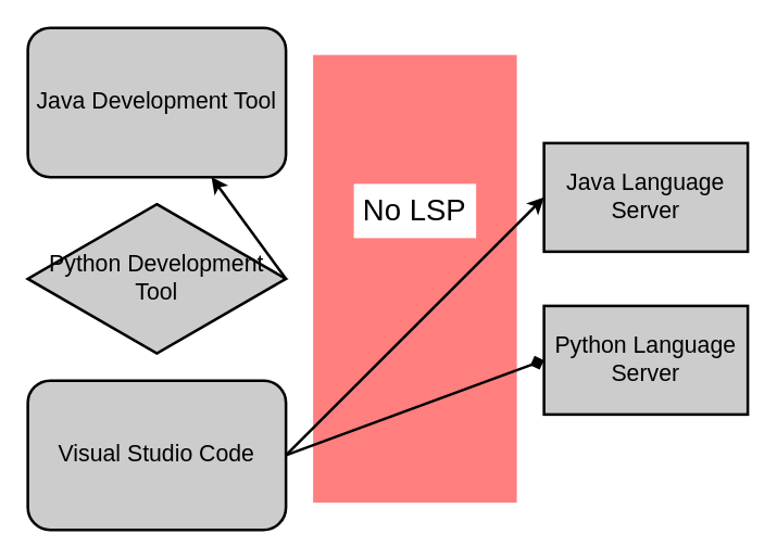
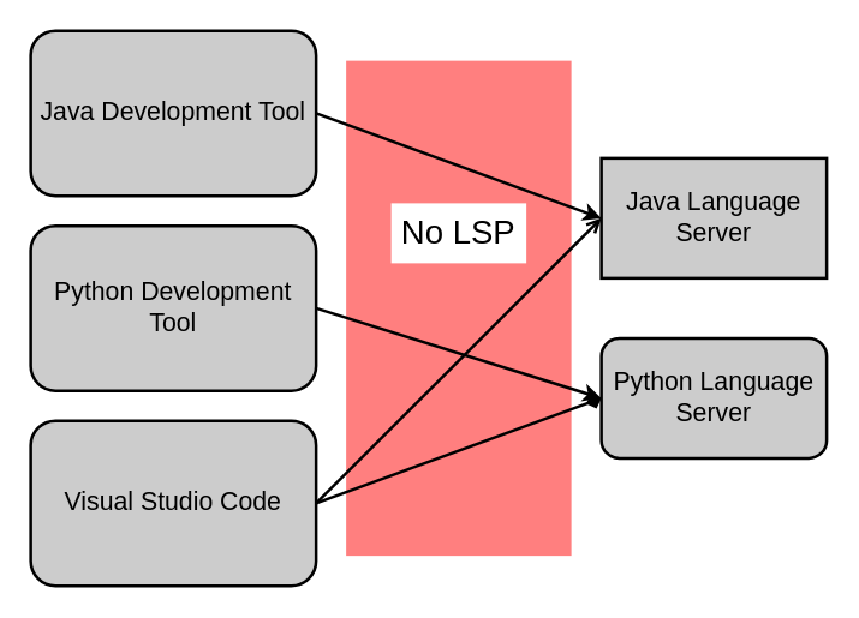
  <mxCell id="0" />
  <mxCell id="1" parent="0" />
  <mxCell id="2" value="Java Development Tool" style="rounded=1;whiteSpace=wrap;html=1;strokeColor=#000000;fillColor=#CCCCCC;fontColor=#000000;strokeWidth=2;fontSize=17;" parent="1" vertex="1"><mxGeometry x="20" y="20" width="190" height="110" as="geometry" /></mxCell>
- <mxCell id="3" value="Python Development Tool" style="rhombus;whiteSpace=wrap;html=1;strokeColor=#000000;fillColor=#CCCCCC;fontColor=#000000;strokeWidth=2;fontSize=17;" parent="1" vertex="1"><mxGeometry x="20" y="150" width="190" height="110" as="geometry" /></mxCell>
+ <mxCell id="3" value="Python Development Tool" style="rounded=1;whiteSpace=wrap;html=1;strokeColor=#000000;fillColor=#CCCCCC;fontColor=#000000;strokeWidth=2;fontSize=17;" parent="1" vertex="1"><mxGeometry x="20" y="150" width="190" height="110" as="geometry" /></mxCell>
  <mxCell id="4" value="Visual Studio Code" style="rounded=1;whiteSpace=wrap;html=1;strokeColor=#000000;fillColor=#CCCCCC;fontColor=#000000;strokeWidth=2;fontSize=17;" parent="1" vertex="1"><mxGeometry x="20" y="280" width="190" height="110" as="geometry" /></mxCell>
  <mxCell id="5" value="Java Language Server" style="rounded=0;whiteSpace=wrap;html=1;strokeColor=#000000;fillColor=#CCCCCC;fontColor=#000000;strokeWidth=2;fontSize=17;" parent="1" vertex="1"><mxGeometry x="400" y="105" width="150" height="80" as="geometry" /></mxCell>
- <mxCell id="6" value="Python Language Server" style="rounded=0;whiteSpace=wrap;html=1;strokeColor=#000000;fillColor=#CCCCCC;fontColor=#000000;strokeWidth=2;fontSize=17;" parent="1" vertex="1"><mxGeometry x="400" y="225" width="150" height="80" as="geometry" /></mxCell>
+ <mxCell id="6" value="Python Language Server" style="whiteSpace=wrap;html=1;strokeColor=#000000;fillColor=#CCCCCC;fontColor=#000000;strokeWidth=2;fontSize=17;rounded=1;" parent="1" vertex="1"><mxGeometry x="400" y="225" width="150" height="80" as="geometry" /></mxCell>
  <mxCell id="7" value="" style="rounded=0;whiteSpace=wrap;html=1;strokeColor=none;fillColor=#FF0000;opacity=50;" parent="1" vertex="1"><mxGeometry x="230" y="40" width="150" height="330" as="geometry" /></mxCell>
- <mxCell id="9" style="edgeStyle=none;html=1;exitX=1;exitY=0.5;exitDx=0;exitDy=0;strokeColor=#000000;strokeWidth=2;" parent="1" source="3" target="2" edge="1"><mxGeometry relative="1" as="geometry" /></mxCell>
+ <mxCell id="8" style="edgeStyle=none;html=1;entryX=0;entryY=0.5;entryDx=0;entryDy=0;exitX=1;exitY=0.5;exitDx=0;exitDy=0;strokeColor=#000000;strokeWidth=2;" parent="1" source="2" target="5" edge="1"><mxGeometry relative="1" as="geometry" /></mxCell>
+ <mxCell id="9" style="edgeStyle=none;html=1;entryX=0;entryY=0.5;entryDx=0;entryDy=0;exitX=1;exitY=0.5;exitDx=0;exitDy=0;strokeColor=#000000;strokeWidth=2;" parent="1" source="3" target="6" edge="1"><mxGeometry relative="1" as="geometry" /></mxCell>
  <mxCell id="10" style="edgeStyle=none;html=1;entryX=0;entryY=0.5;entryDx=0;entryDy=0;exitX=1;exitY=0.5;exitDx=0;exitDy=0;strokeColor=#000000;strokeWidth=2;endArrow=diamond;" parent="1" source="4" target="6" edge="1"><mxGeometry relative="1" as="geometry" /></mxCell>
- <mxCell id="11" style="edgeStyle=none;html=1;entryX=0;entryY=0.5;entryDx=0;entryDy=0;exitX=1;exitY=0.5;exitDx=0;exitDy=0;strokeColor=#000000;strokeWidth=2;" parent="1" source="4" target="5" edge="1"><mxGeometry relative="1" as="geometry" /></mxCell>
+ <mxCell id="11" style="edgeStyle=none;html=1;entryX=0;entryY=0.5;entryDx=0;entryDy=0;exitX=1;exitY=0.5;exitDx=0;exitDy=0;strokeColor=#000000;strokeWidth=2;endArrow=open;" parent="1" source="4" target="5" edge="1"><mxGeometry relative="1" as="geometry" /></mxCell>
  <mxCell id="12" value="&lt;font color=&quot;#000000&quot; style=&quot;font-size: 22px;&quot;&gt;No LSP&lt;/font&gt;" style="rounded=0;whiteSpace=wrap;html=1;fillColor=#FFFFFF;strokeColor=none;" parent="1" vertex="1"><mxGeometry x="260" y="135" width="90" height="40" as="geometry" /></mxCell>
